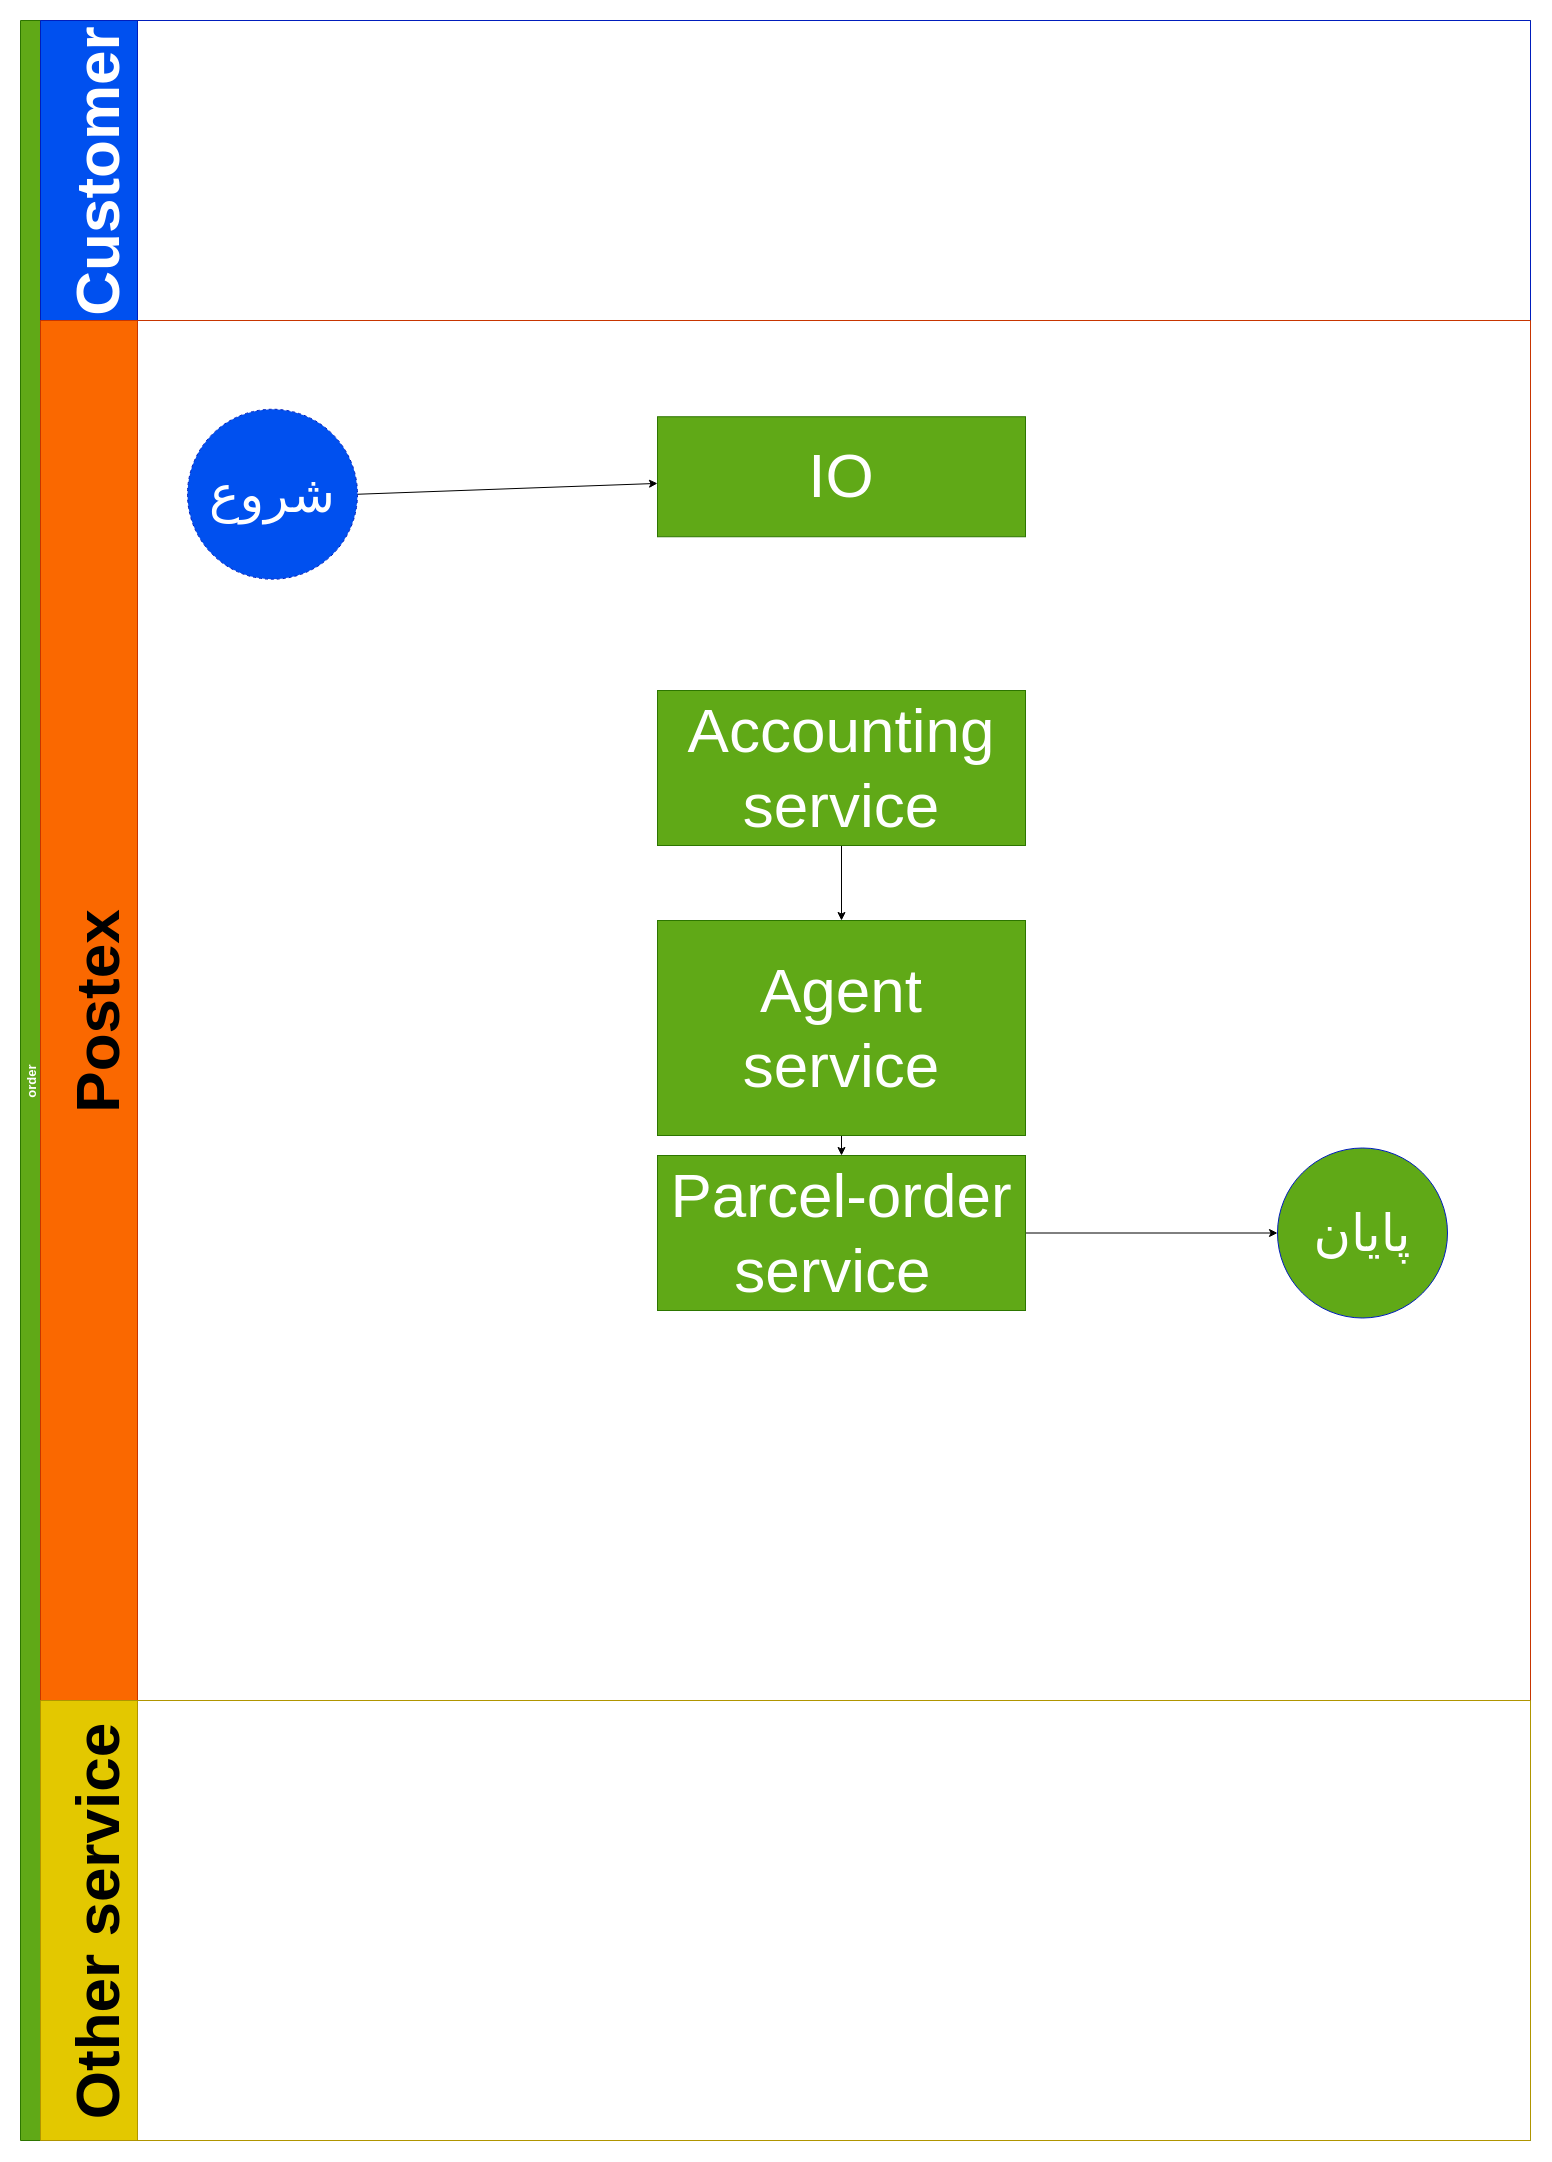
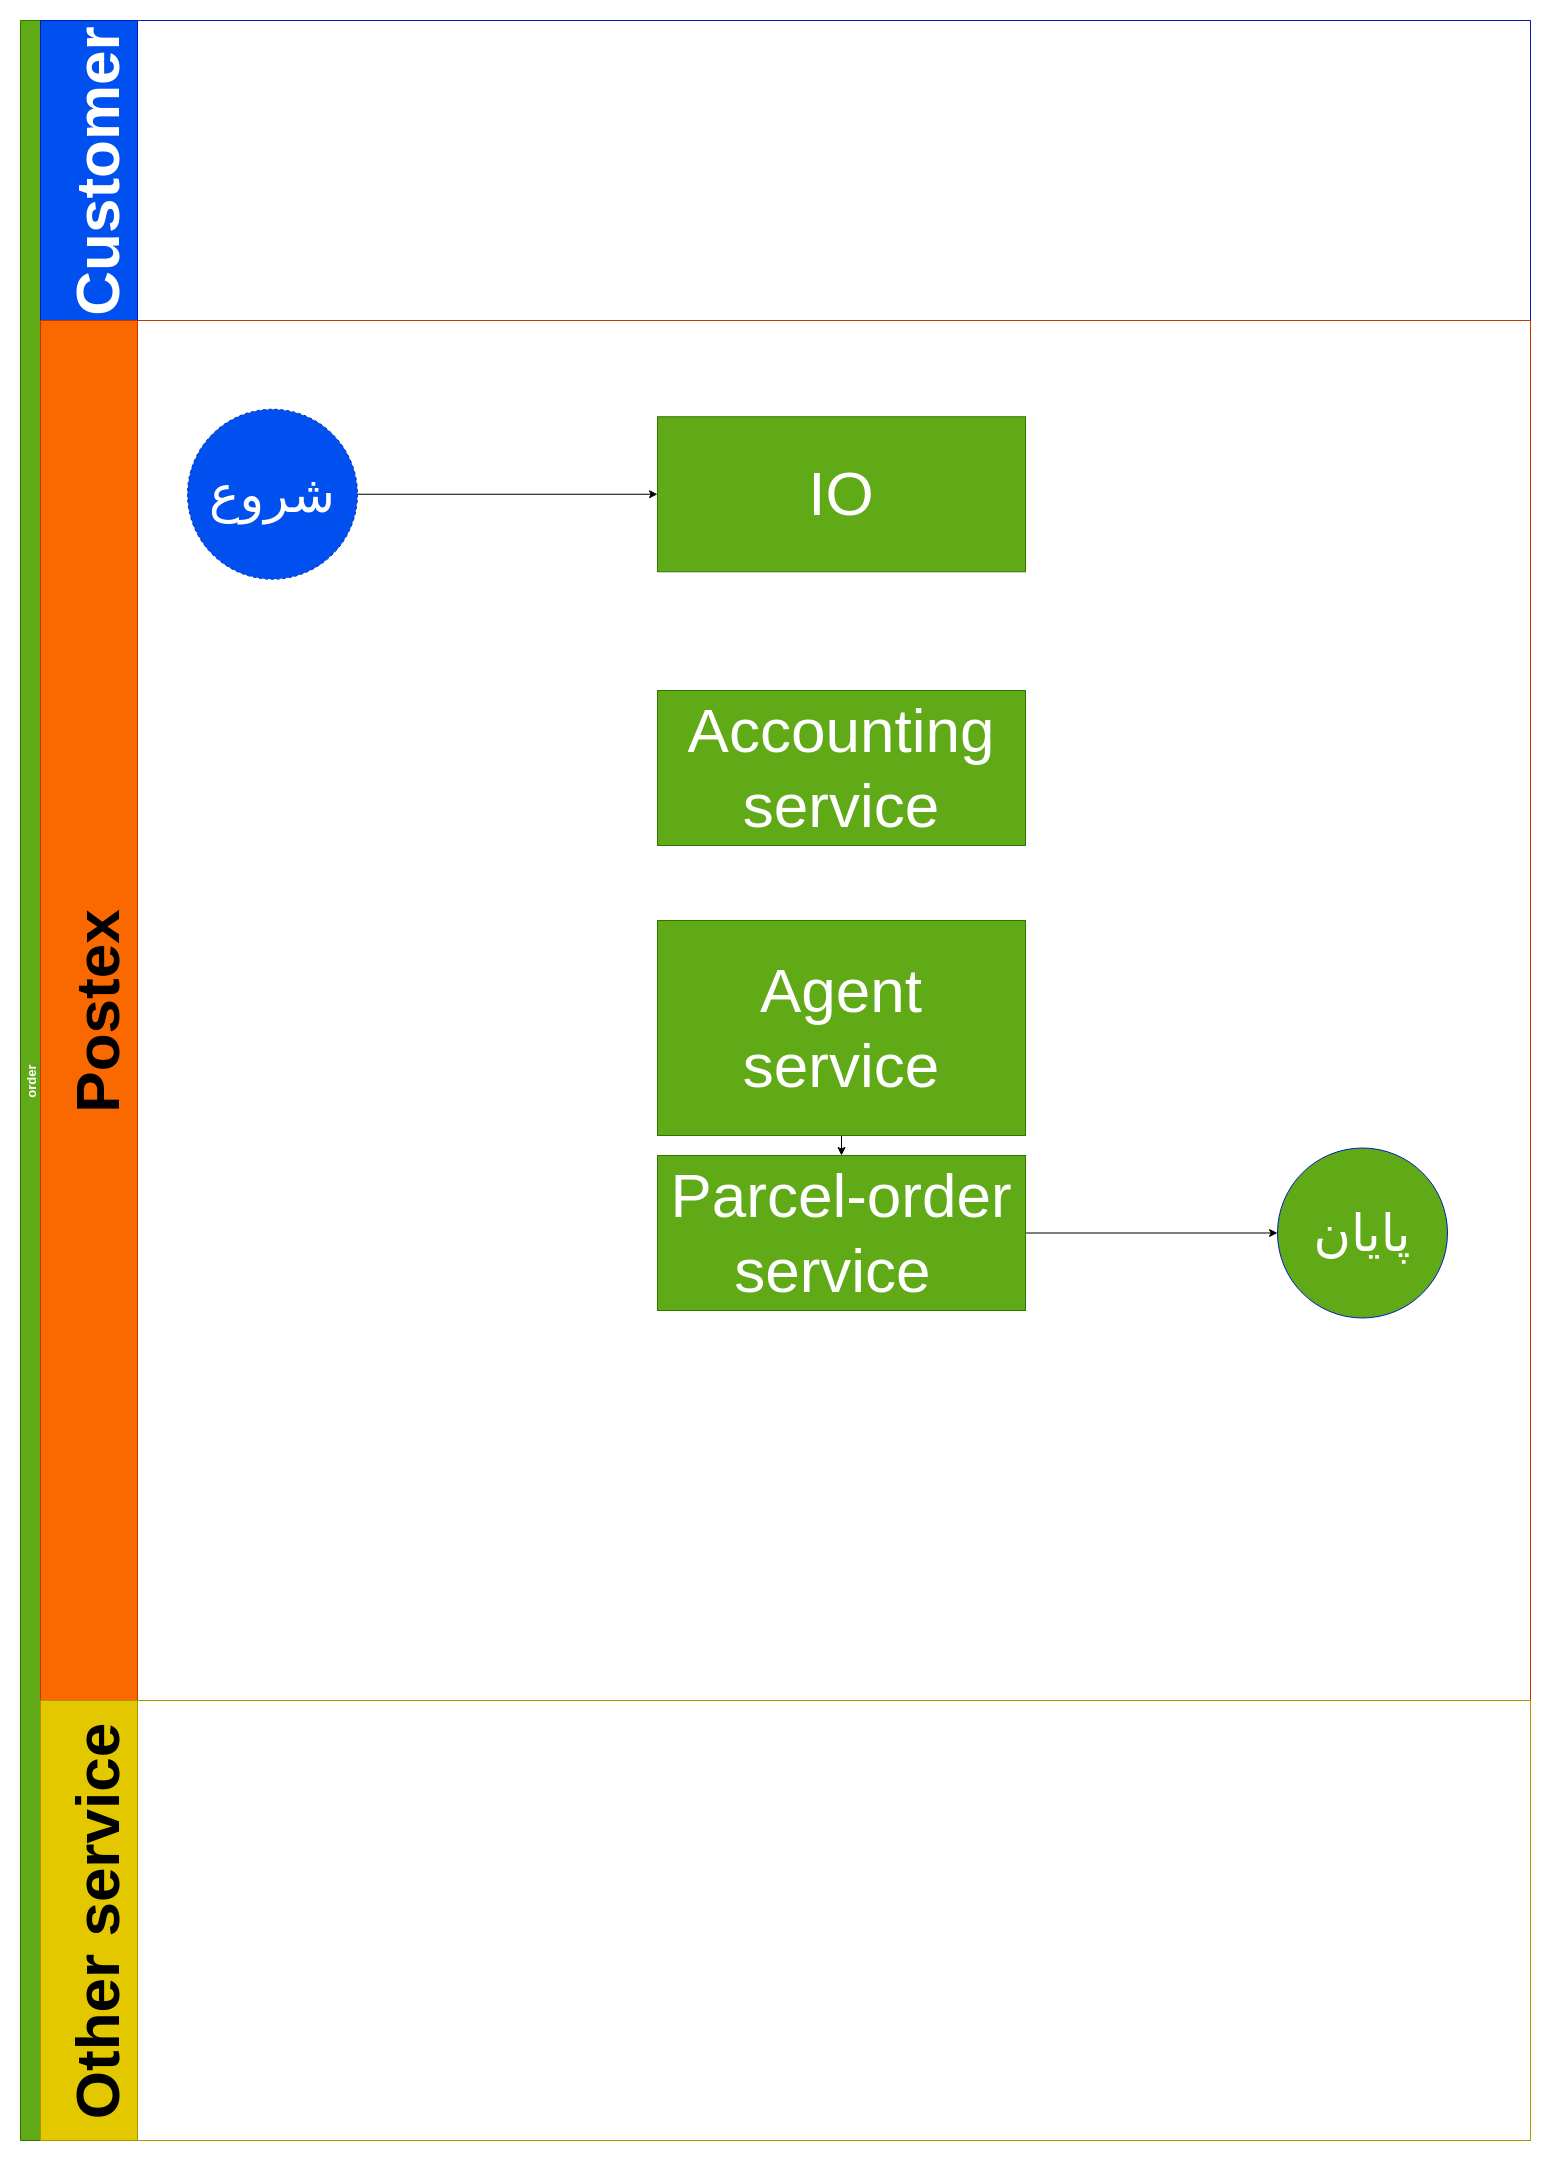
  <mxCell id="0" />
  <mxCell id="1" parent="0" />
  <mxCell id="2" value="order" style="swimlane;childLayout=stackLayout;resizeParent=1;resizeParentMax=0;horizontal=0;startSize=20;horizontalStack=0;fillColor=#60a917;strokeColor=#2D7600;fontColor=#ffffff;fontSize=13;" parent="1" vertex="1"><mxGeometry x="20" y="20" width="1510" height="2120" as="geometry" /></mxCell>
  <mxCell id="3" value="Customer" style="swimlane;startSize=97;horizontal=0;fillColor=#0050ef;fontColor=#ffffff;strokeColor=#001DBC;fontSize=62;" parent="2" vertex="1"><mxGeometry x="20" width="1490" height="300" as="geometry" /></mxCell>
  <mxCell id="4" value="Postex" style="swimlane;startSize=97;horizontal=0;fillColor=#fa6800;strokeColor=#C73500;fontColor=#000000;fontSize=62;" parent="2" vertex="1"><mxGeometry x="20" y="300" width="1490" height="1380" as="geometry" /></mxCell>
- <mxCell id="5" value="&lt;span style=&quot;font-size: 62px&quot;&gt;IO&lt;/span&gt;" style="whiteSpace=wrap;html=1;fontSize=13;fillColor=#60a917;strokeColor=#2D7600;fontColor=#ffffff;" parent="4" vertex="1"><mxGeometry x="617" y="96.25" width="368" height="120" as="geometry" /></mxCell>
+ <mxCell id="5" value="&lt;span style=&quot;font-size: 62px&quot;&gt;IO&lt;/span&gt;" style="whiteSpace=wrap;html=1;fontSize=13;fillColor=#60a917;strokeColor=#2D7600;fontColor=#ffffff;" parent="4" vertex="1"><mxGeometry x="617" y="96.25" width="368" height="155" as="geometry" /></mxCell>
  <mxCell id="6" style="edgeStyle=none;html=1;exitX=1;exitY=0.5;exitDx=0;exitDy=0;fontSize=38;" parent="4" source="13" target="5" edge="1"><mxGeometry relative="1" as="geometry"><mxPoint x="346" y="173.75" as="sourcePoint" /></mxGeometry></mxCell>
  <mxCell id="7" value="" style="edgeStyle=none;html=1;fontSize=38;" parent="4" target="9" edge="1"><mxGeometry relative="1" as="geometry"><mxPoint x="801" y="486.25" as="sourcePoint" /></mxGeometry></mxCell>
- <mxCell id="8" value="" style="edgeStyle=none;html=1;fontSize=38;" parent="4" source="9" target="11" edge="1"><mxGeometry relative="1" as="geometry" /></mxCell>
  <mxCell id="9" value="&lt;span style=&quot;font-size: 62px&quot;&gt;Accounting service&lt;/span&gt;" style="whiteSpace=wrap;html=1;fontSize=13;fillColor=#60a917;strokeColor=#2D7600;fontColor=#ffffff;" parent="4" vertex="1"><mxGeometry x="617" y="370" width="368" height="155" as="geometry" /></mxCell>
  <mxCell id="10" value="" style="edgeStyle=none;html=1;" edge="1" parent="4" source="11" target="15"><mxGeometry relative="1" as="geometry" /></mxCell>
  <mxCell id="11" value="&lt;span style=&quot;font-size: 62px&quot;&gt;Agent service&lt;/span&gt;" style="whiteSpace=wrap;html=1;fontSize=13;fillColor=#60a917;strokeColor=#2D7600;fontColor=#ffffff;" parent="4" vertex="1"><mxGeometry x="617" y="600" width="368" height="215" as="geometry" /></mxCell>
  <mxCell id="12" value="&lt;font style=&quot;font-size: 51px&quot;&gt;پایان&lt;/font&gt;" style="ellipse;whiteSpace=wrap;html=1;aspect=fixed;fontSize=13;fillColor=#60a917;strokeColor=#001DBC;fontColor=#ffffff;" parent="4" vertex="1"><mxGeometry x="1237" y="827.5" width="170" height="170" as="geometry" /></mxCell>
  <mxCell id="13" value="&lt;span style=&quot;font-size: 51px&quot;&gt;شروع&lt;/span&gt;" style="ellipse;whiteSpace=wrap;html=1;aspect=fixed;fontSize=13;fillColor=#0050ef;strokeColor=#001DBC;fontColor=#ffffff;dashed=1;" vertex="1" parent="4"><mxGeometry x="147" y="88.75" width="170" height="170" as="geometry" /></mxCell>
  <mxCell id="14" style="edgeStyle=orthogonalEdgeStyle;html=1;exitX=1;exitY=0.5;exitDx=0;exitDy=0;entryX=0;entryY=0.5;entryDx=0;entryDy=0;" edge="1" parent="4" source="15" target="12"><mxGeometry relative="1" as="geometry" /></mxCell>
  <mxCell id="15" value="&lt;span style=&quot;font-size: 62px&quot;&gt;Parcel-order service&amp;nbsp;&lt;/span&gt;" style="whiteSpace=wrap;html=1;fontSize=13;fillColor=#60a917;strokeColor=#2D7600;fontColor=#ffffff;" vertex="1" parent="4"><mxGeometry x="617" y="835" width="368" height="155" as="geometry" /></mxCell>
  <mxCell id="16" value="Other service" style="swimlane;startSize=97;horizontal=0;fontSize=62;fillColor=#e3c800;fontColor=#000000;strokeColor=#B09500;" parent="2" vertex="1"><mxGeometry x="20" y="1680" width="1490" height="440" as="geometry" /></mxCell>
